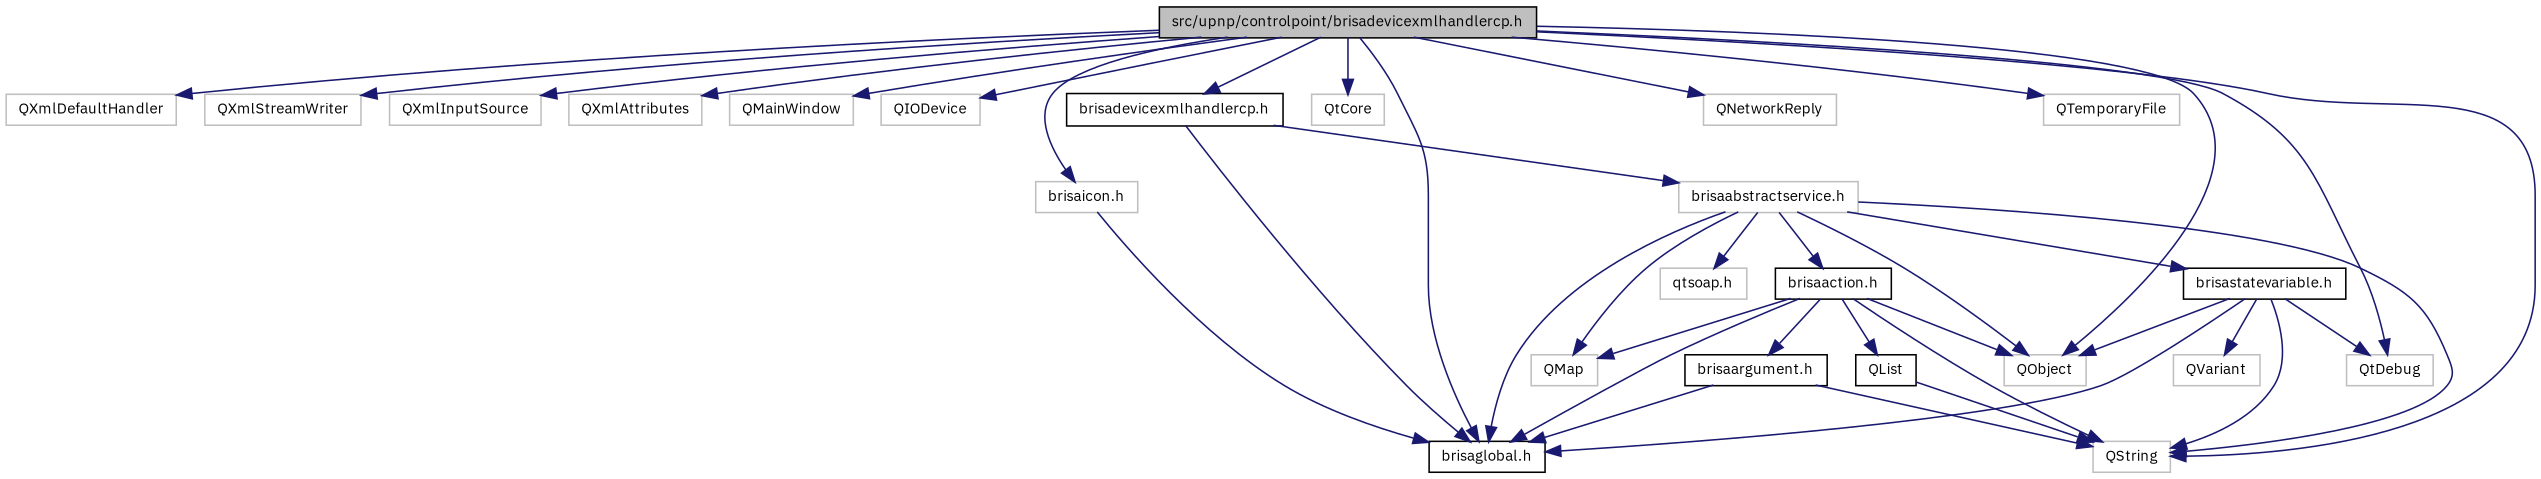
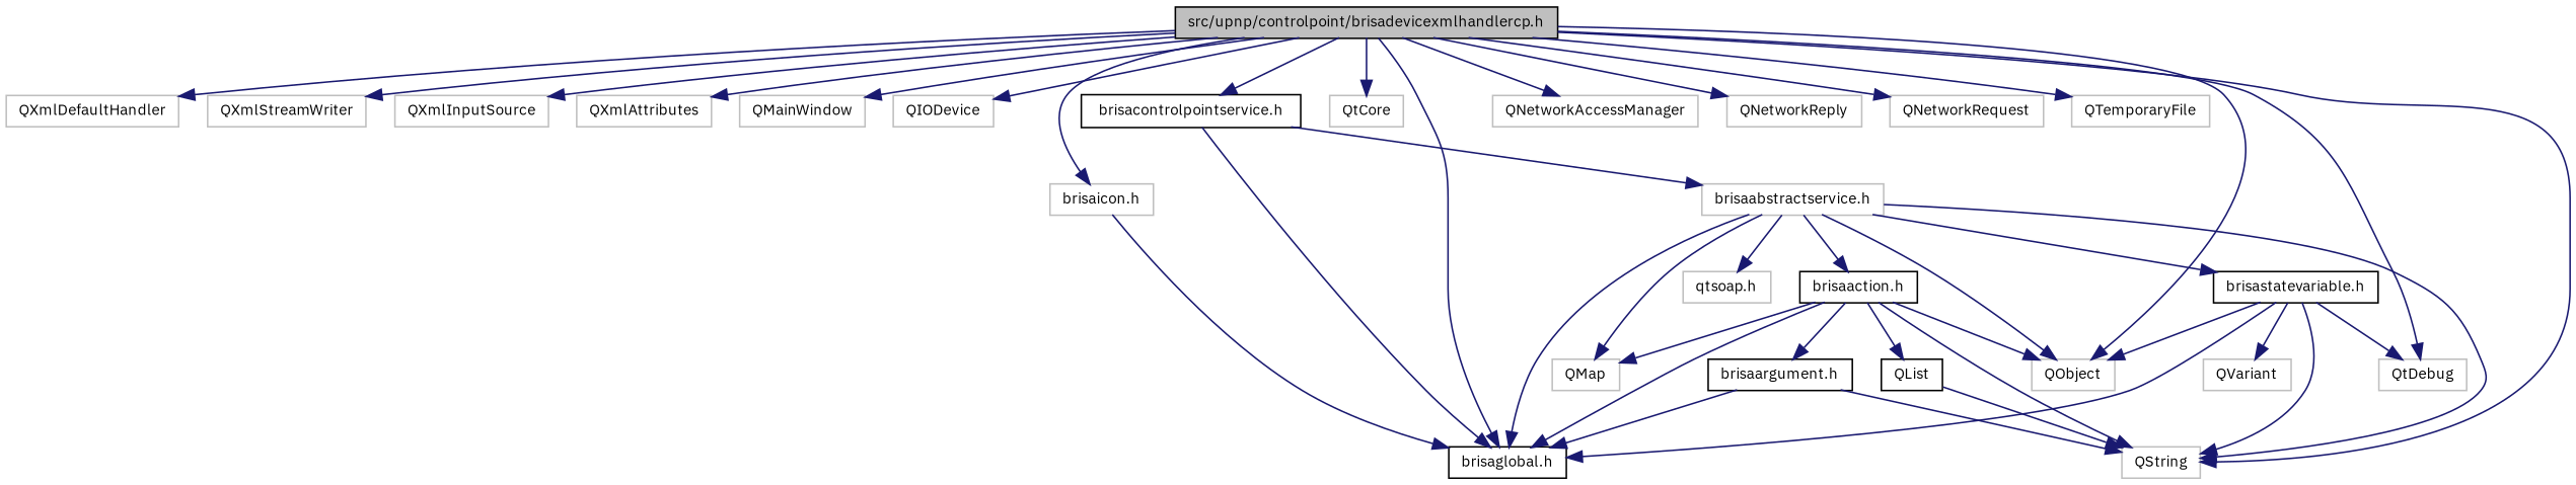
  digraph {
    fontname="IBM Plex Sans"
    node [color=grey75 fontname="IBM Plex Sans" fontsize=10 shape=record]
    edge [color=midnightblue fontname="IBM Plex Sans" fontsize=10 labelfontname=FreeSans labelfontsize=10 style=solid]
    n1 [color=black fillcolor=grey75 fontcolor=black height=0.2 label="src/upnp/controlpoint/brisadevicexmlhandlercp.h" style=filled width=0.4]
    n2 [height=0.2 label=QXmlDefaultHandler width=0.4]
    n3 [height=0.2 label=QXmlStreamWriter width=0.4]
    n4 [height=0.2 label=QXmlInputSource width=0.4]
    n5 [height=0.2 label=QXmlAttributes width=0.4]
    n6 [height=0.2 label=QMainWindow width=0.4]
    n7 [height=0.2 label=QIODevice width=0.4]
    n8 [height=0.2 label=QString width=0.4]
    n9 [height=0.2 label=QtDebug width=0.4]
    n10 [height=0.2 label=QtCore width=0.4]
    n11 [height=0.2 label=QObject width=0.4]
+   n12 [height=0.2 label=QNetworkAccessManager width=0.4]
    n13 [height=0.2 label=QNetworkReply width=0.4]
+   n14 [height=0.2 label=QNetworkRequest width=0.4]
    n15 [height=0.2 label=QTemporaryFile width=0.4]
    n16 [height=0.2 label="brisaicon.h" width=0.4]
    n17 [color=black height=0.2 label="brisaglobal.h" width=0.4]
-   n18 [color=black height=0.2 label="brisadevicexmlhandlercp.h" width=0.4]
+   n18 [color=black height=0.2 label="brisacontrolpointservice.h" width=0.4]
    n19 [height=0.2 label="brisaabstractservice.h" width=0.4]
    n20 [color=black height=0.2 label="brisaaction.h" width=0.4]
    n21 [height=0.2 label=QMap width=0.4]
    n22 [color=black height=0.2 label="brisastatevariable.h" width=0.4]
    n23 [height=0.2 label="qtsoap.h" width=0.4]
    n24 [color=black height=0.2 label="brisaargument.h" width=0.4]
    n25 [color=black height=0.2 label=QList width=0.4]
    n26 [height=0.2 label=QVariant width=0.4]
    n1 -> n2
    n1 -> n3
    n1 -> n4
    n1 -> n5
    n1 -> n6
    n1 -> n7
    n1 -> n8
    n1 -> n9
    n1 -> n10
    n1 -> n11
+   n1 -> n12
    n1 -> n13
+   n1 -> n14
    n1 -> n15
    n1 -> n16
    n1 -> n17
    n1 -> n18
    n16 -> n17
    n18 -> n17
    n18 -> n19
    n19 -> n8
    n19 -> n11
    n19 -> n17
    n19 -> n20
    n19 -> n21
    n19 -> n22
    n19 -> n23
    n20 -> n8
    n20 -> n11
    n20 -> n17
    n20 -> n21
    n20 -> n24
    n20 -> n25
    n22 -> n8
    n22 -> n9
    n22 -> n11
    n22 -> n17
    n22 -> n26
    n24 -> n8
    n24 -> n17
    n25 -> n8
  }
